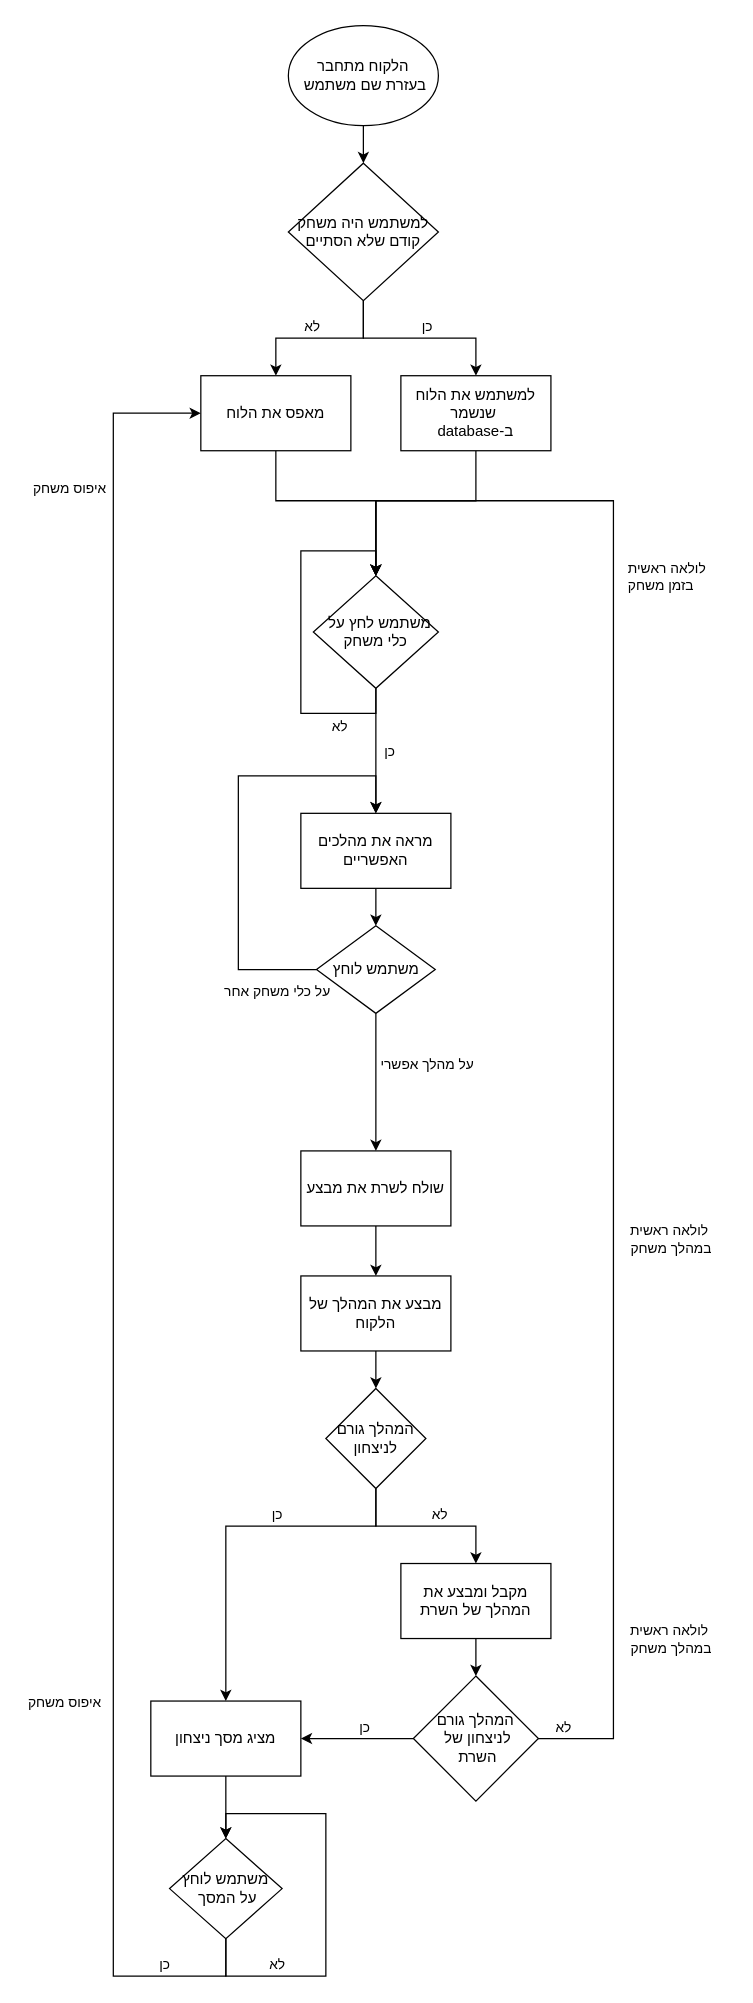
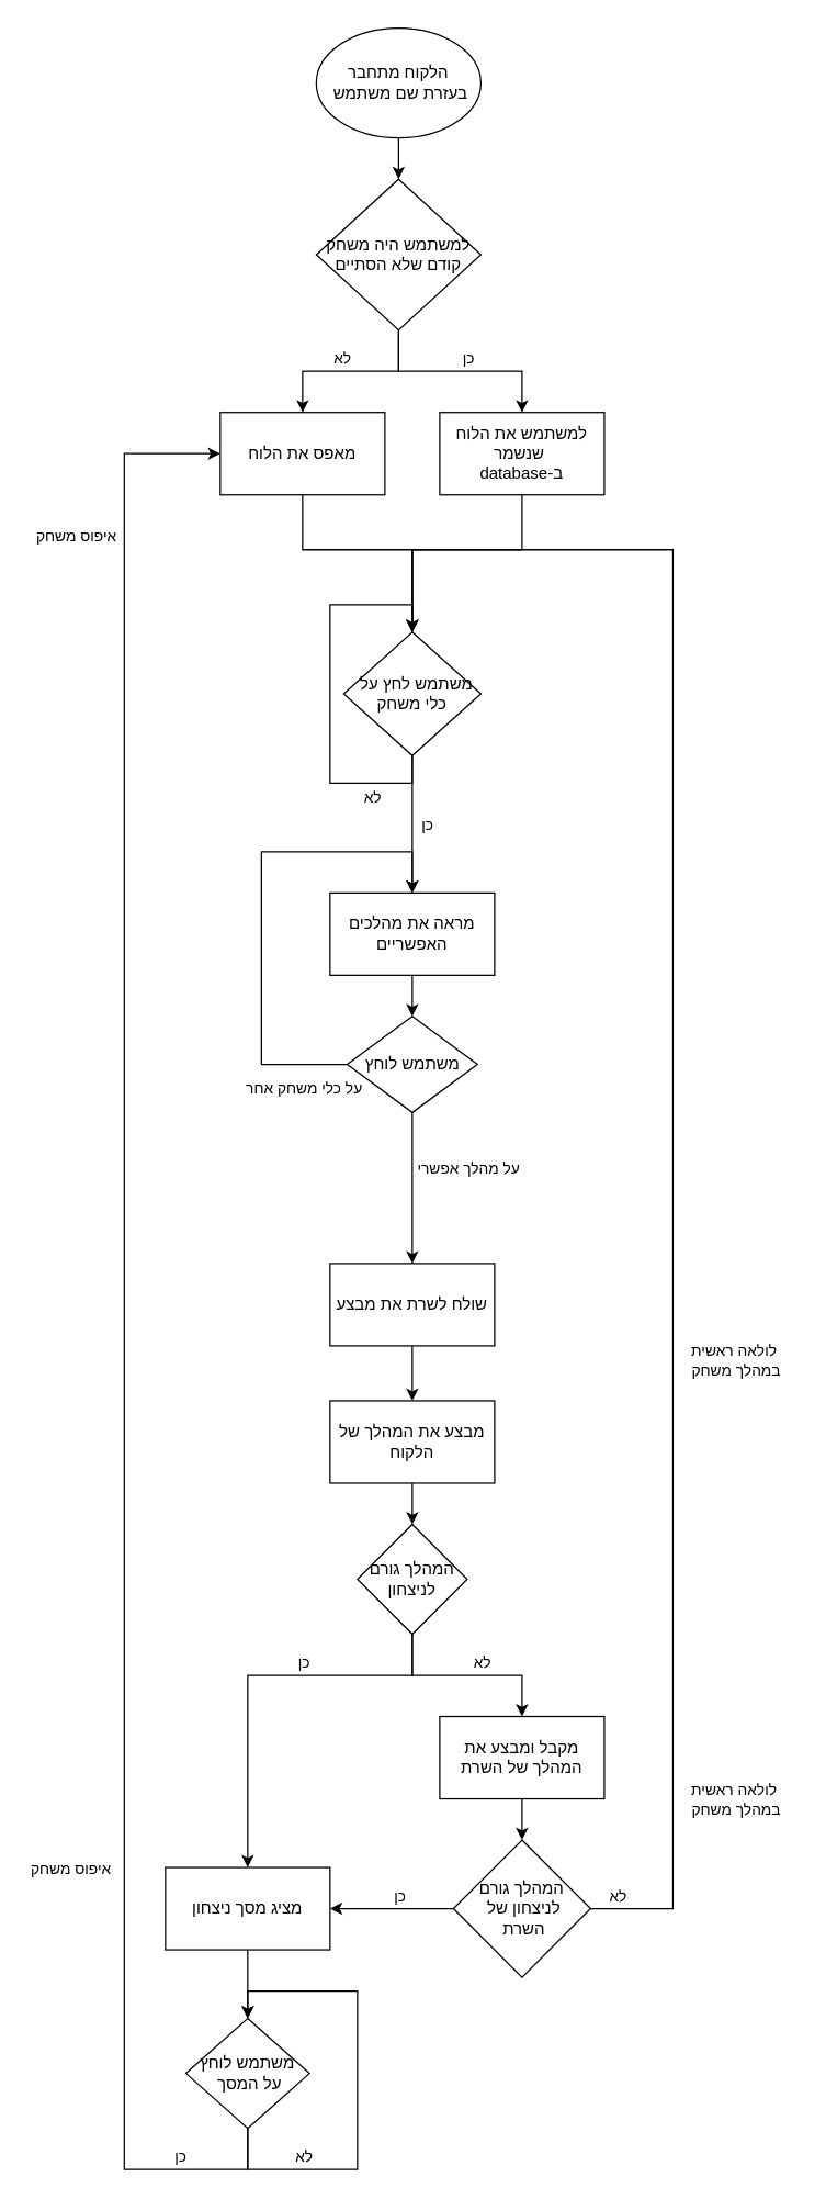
  <mxCell id="0" />
  <mxCell id="1" parent="0" />
  <mxCell id="2" style="edgeStyle=orthogonalEdgeStyle;rounded=0;orthogonalLoop=1;jettySize=auto;html=1;entryX=0.5;entryY=0;entryDx=0;entryDy=0;" edge="1" parent="1" source="3" target="24"><mxGeometry relative="1" as="geometry" /></mxCell>
  <mxCell id="3" value="מראה את מהלכים האפשריים" style="rounded=0;whiteSpace=wrap;html=1;" vertex="1" parent="1"><mxGeometry x="240" y="650" width="120" height="60" as="geometry" /></mxCell>
  <mxCell id="4" style="edgeStyle=orthogonalEdgeStyle;rounded=0;orthogonalLoop=1;jettySize=auto;html=1;exitX=0.5;exitY=1;exitDx=0;exitDy=0;" edge="1" parent="1" source="8"><mxGeometry relative="1" as="geometry"><mxPoint x="300" y="460" as="targetPoint" /><Array as="points"><mxPoint x="300" y="570" /><mxPoint x="240" y="570" /><mxPoint x="240" y="440" /><mxPoint x="300" y="440" /></Array></mxGeometry></mxCell>
  <mxCell id="5" value="לא" style="edgeLabel;html=1;align=center;verticalAlign=middle;resizable=0;points=[];" vertex="1" connectable="0" parent="4"><mxGeometry x="-0.624" y="1" relative="1" as="geometry"><mxPoint x="5" y="9" as="offset" /></mxGeometry></mxCell>
  <mxCell id="6" style="edgeStyle=orthogonalEdgeStyle;rounded=0;orthogonalLoop=1;jettySize=auto;html=1;entryX=0.5;entryY=0;entryDx=0;entryDy=0;" edge="1" parent="1" source="8" target="3"><mxGeometry relative="1" as="geometry"><mxPoint x="300" y="870" as="targetPoint" /></mxGeometry></mxCell>
  <mxCell id="7" value="כן" style="edgeLabel;html=1;align=center;verticalAlign=middle;resizable=0;points=[];" vertex="1" connectable="0" parent="6"><mxGeometry x="-0.616" y="1" relative="1" as="geometry"><mxPoint x="9" y="31" as="offset" /></mxGeometry></mxCell>
  <mxCell id="8" value="&amp;nbsp;משתמש לחץ על&amp;nbsp; כלי משחק" style="rhombus;whiteSpace=wrap;html=1;" vertex="1" parent="1"><mxGeometry x="250" y="460" width="100" height="90" as="geometry" /></mxCell>
  <mxCell id="9" style="edgeStyle=orthogonalEdgeStyle;rounded=0;orthogonalLoop=1;jettySize=auto;html=1;entryX=0.5;entryY=0;entryDx=0;entryDy=0;" edge="1" parent="1" source="10" target="15"><mxGeometry relative="1" as="geometry" /></mxCell>
  <mxCell id="10" value="הלקוח מתחבר&lt;br&gt;&amp;nbsp;בעזרת שם משתמש" style="ellipse;whiteSpace=wrap;html=1;" vertex="1" parent="1"><mxGeometry x="230" y="20" width="120" height="80" as="geometry" /></mxCell>
  <mxCell id="11" style="edgeStyle=orthogonalEdgeStyle;rounded=0;orthogonalLoop=1;jettySize=auto;html=1;entryX=0.5;entryY=0;entryDx=0;entryDy=0;" edge="1" parent="1" source="15" target="17"><mxGeometry relative="1" as="geometry" /></mxCell>
  <mxCell id="12" value="כן" style="edgeLabel;html=1;align=center;verticalAlign=middle;resizable=0;points=[];" vertex="1" connectable="0" parent="11"><mxGeometry x="0.181" relative="1" as="geometry"><mxPoint x="-9" y="-10" as="offset" /></mxGeometry></mxCell>
  <mxCell id="13" style="edgeStyle=orthogonalEdgeStyle;rounded=0;orthogonalLoop=1;jettySize=auto;html=1;entryX=0.5;entryY=0;entryDx=0;entryDy=0;" edge="1" parent="1" source="15" target="19"><mxGeometry relative="1" as="geometry" /></mxCell>
  <mxCell id="14" value="לא" style="edgeLabel;html=1;align=center;verticalAlign=middle;resizable=0;points=[];" vertex="1" connectable="0" parent="13"><mxGeometry x="0.105" y="-1" relative="1" as="geometry"><mxPoint y="-9" as="offset" /></mxGeometry></mxCell>
  <mxCell id="15" value="למשתמש היה משחק קודם שלא הסתיים" style="rhombus;whiteSpace=wrap;html=1;" vertex="1" parent="1"><mxGeometry x="230" y="130" width="120" height="110" as="geometry" /></mxCell>
  <mxCell id="16" style="edgeStyle=orthogonalEdgeStyle;rounded=0;orthogonalLoop=1;jettySize=auto;html=1;" edge="1" parent="1" source="17"><mxGeometry relative="1" as="geometry"><mxPoint x="300" y="460" as="targetPoint" /><Array as="points"><mxPoint x="380" y="400" /><mxPoint x="300" y="400" /></Array></mxGeometry></mxCell>
  <mxCell id="17" value="למשתמש את הלוח שנשמר&amp;nbsp;&lt;br&gt;database-ב" style="rounded=0;whiteSpace=wrap;html=1;" vertex="1" parent="1"><mxGeometry x="320" y="300" width="120" height="60" as="geometry" /></mxCell>
  <mxCell id="18" style="edgeStyle=orthogonalEdgeStyle;rounded=0;orthogonalLoop=1;jettySize=auto;html=1;entryX=0.5;entryY=0;entryDx=0;entryDy=0;" edge="1" parent="1" source="19" target="8"><mxGeometry relative="1" as="geometry"><mxPoint x="280" y="570" as="targetPoint" /><Array as="points"><mxPoint x="220" y="400" /><mxPoint x="300" y="400" /></Array></mxGeometry></mxCell>
  <mxCell id="19" value="מאפס את הלוח" style="rounded=0;whiteSpace=wrap;html=1;" vertex="1" parent="1"><mxGeometry x="160" y="300" width="120" height="60" as="geometry" /></mxCell>
  <mxCell id="20" style="edgeStyle=orthogonalEdgeStyle;rounded=0;orthogonalLoop=1;jettySize=auto;html=1;entryX=0.5;entryY=0;entryDx=0;entryDy=0;exitX=0;exitY=0.5;exitDx=0;exitDy=0;" edge="1" parent="1" source="24" target="3"><mxGeometry relative="1" as="geometry"><mxPoint x="430" y="830" as="targetPoint" /><Array as="points"><mxPoint x="190" y="775" /><mxPoint x="190" y="620" /><mxPoint x="300" y="620" /></Array></mxGeometry></mxCell>
  <mxCell id="21" value="על כלי משחק אחר" style="edgeLabel;html=1;align=center;verticalAlign=middle;resizable=0;points=[];" vertex="1" connectable="0" parent="20"><mxGeometry x="0.04" y="2" relative="1" as="geometry"><mxPoint x="32" y="141" as="offset" /></mxGeometry></mxCell>
  <mxCell id="22" style="edgeStyle=orthogonalEdgeStyle;rounded=0;orthogonalLoop=1;jettySize=auto;html=1;entryX=0.5;entryY=0;entryDx=0;entryDy=0;exitX=0.5;exitY=1;exitDx=0;exitDy=0;" edge="1" parent="1" source="24" target="28"><mxGeometry relative="1" as="geometry"><mxPoint x="485" y="750" as="sourcePoint" /><mxPoint x="610" y="860" as="targetPoint" /></mxGeometry></mxCell>
  <mxCell id="23" value="על מהלך אפשרי" style="edgeLabel;html=1;align=center;verticalAlign=middle;resizable=0;points=[];" vertex="1" connectable="0" parent="22"><mxGeometry x="-0.673" y="-2" relative="1" as="geometry"><mxPoint x="42" y="22" as="offset" /></mxGeometry></mxCell>
  <mxCell id="24" value="משתמש לוחץ" style="rhombus;whiteSpace=wrap;html=1;" vertex="1" parent="1"><mxGeometry x="252.5" y="740" width="95" height="70" as="geometry" /></mxCell>
  <mxCell id="25" style="edgeStyle=orthogonalEdgeStyle;rounded=0;orthogonalLoop=1;jettySize=auto;html=1;entryX=0.5;entryY=0;entryDx=0;entryDy=0;" edge="1" parent="1" source="26" target="37"><mxGeometry relative="1" as="geometry" /></mxCell>
  <mxCell id="26" value="מבצע את המהלך של הלקוח" style="rounded=0;whiteSpace=wrap;html=1;" vertex="1" parent="1"><mxGeometry x="240" y="1020" width="120" height="60" as="geometry" /></mxCell>
  <mxCell id="27" style="edgeStyle=orthogonalEdgeStyle;rounded=0;orthogonalLoop=1;jettySize=auto;html=1;entryX=0.5;entryY=0;entryDx=0;entryDy=0;" edge="1" parent="1" source="28" target="26"><mxGeometry relative="1" as="geometry" /></mxCell>
  <mxCell id="28" value="שולח לשרת את מבצע" style="rounded=0;whiteSpace=wrap;html=1;" vertex="1" parent="1"><mxGeometry x="240" y="920" width="120" height="60" as="geometry" /></mxCell>
  <mxCell id="29" style="edgeStyle=orthogonalEdgeStyle;rounded=0;orthogonalLoop=1;jettySize=auto;html=1;entryX=0.5;entryY=0;entryDx=0;entryDy=0;exitX=0.971;exitY=0.513;exitDx=0;exitDy=0;exitPerimeter=0;" edge="1" parent="1" source="48" target="8"><mxGeometry relative="1" as="geometry"><mxPoint x="770" y="670" as="targetPoint" /><Array as="points"><mxPoint x="427" y="1390" /><mxPoint x="490" y="1390" /><mxPoint x="490" y="400" /><mxPoint x="300" y="400" /></Array></mxGeometry></mxCell>
  <mxCell id="30" value="לא" style="edgeLabel;html=1;align=center;verticalAlign=middle;resizable=0;points=[];" vertex="1" connectable="0" parent="29"><mxGeometry x="-0.967" y="2" relative="1" as="geometry"><mxPoint x="2" y="-8" as="offset" /></mxGeometry></mxCell>
  <mxCell id="31" style="edgeStyle=orthogonalEdgeStyle;rounded=0;orthogonalLoop=1;jettySize=auto;html=1;entryX=0.5;entryY=0;entryDx=0;entryDy=0;" edge="1" parent="1" source="32" target="48"><mxGeometry relative="1" as="geometry" /></mxCell>
  <mxCell id="32" value="מקבל ומבצע את המהלך של השרת" style="rounded=0;whiteSpace=wrap;html=1;" vertex="1" parent="1"><mxGeometry x="320" y="1250" width="120" height="60" as="geometry" /></mxCell>
  <mxCell id="33" style="edgeStyle=orthogonalEdgeStyle;rounded=0;orthogonalLoop=1;jettySize=auto;html=1;entryX=0.5;entryY=0;entryDx=0;entryDy=0;" edge="1" parent="1" source="37" target="32"><mxGeometry relative="1" as="geometry" /></mxCell>
  <mxCell id="34" value="לא" style="edgeLabel;html=1;align=center;verticalAlign=middle;resizable=0;points=[];" vertex="1" connectable="0" parent="33"><mxGeometry x="0.197" y="2" relative="1" as="geometry"><mxPoint x="-4" y="-8" as="offset" /></mxGeometry></mxCell>
  <mxCell id="35" style="edgeStyle=orthogonalEdgeStyle;rounded=0;orthogonalLoop=1;jettySize=auto;html=1;entryX=0.5;entryY=0;entryDx=0;entryDy=0;" edge="1" parent="1" source="37" target="39"><mxGeometry relative="1" as="geometry"><Array as="points"><mxPoint x="300" y="1220" /><mxPoint x="180" y="1220" /></Array></mxGeometry></mxCell>
  <mxCell id="36" value="כן" style="edgeLabel;html=1;align=center;verticalAlign=middle;resizable=0;points=[];" vertex="1" connectable="0" parent="35"><mxGeometry x="0.101" y="-2" relative="1" as="geometry"><mxPoint x="42" y="-20" as="offset" /></mxGeometry></mxCell>
  <mxCell id="37" value="המהלך גורם לניצחון" style="rhombus;whiteSpace=wrap;html=1;" vertex="1" parent="1"><mxGeometry x="260" y="1110" width="80" height="80" as="geometry" /></mxCell>
  <mxCell id="38" style="edgeStyle=orthogonalEdgeStyle;rounded=0;orthogonalLoop=1;jettySize=auto;html=1;entryX=0.5;entryY=0;entryDx=0;entryDy=0;" edge="1" parent="1" source="39" target="45"><mxGeometry relative="1" as="geometry" /></mxCell>
  <mxCell id="39" value="מציג מסך ניצחון" style="rounded=0;whiteSpace=wrap;html=1;" vertex="1" parent="1"><mxGeometry x="120" y="1360" width="120" height="60" as="geometry" /></mxCell>
  <mxCell id="40" style="edgeStyle=orthogonalEdgeStyle;rounded=0;orthogonalLoop=1;jettySize=auto;html=1;entryX=0;entryY=0.5;entryDx=0;entryDy=0;exitX=0.5;exitY=1;exitDx=0;exitDy=0;" edge="1" parent="1" source="45" target="19"><mxGeometry relative="1" as="geometry"><mxPoint x="120" y="320" as="targetPoint" /><mxPoint x="130" y="1390" as="sourcePoint" /><Array as="points"><mxPoint x="180" y="1580" /><mxPoint x="90" y="1580" /><mxPoint x="90" y="330" /></Array></mxGeometry></mxCell>
  <mxCell id="41" value="כן" style="edgeLabel;html=1;align=center;verticalAlign=middle;resizable=0;points=[];" vertex="1" connectable="0" parent="40"><mxGeometry x="-0.961" relative="1" as="geometry"><mxPoint x="-50" y="-8" as="offset" /></mxGeometry></mxCell>
  <mxCell id="42" value="איפוס משחק" style="edgeLabel;html=1;align=center;verticalAlign=middle;resizable=0;points=[];" vertex="1" connectable="0" parent="40"><mxGeometry x="-0.52" y="-1" relative="1" as="geometry"><mxPoint x="-41" y="6" as="offset" /></mxGeometry></mxCell>
  <mxCell id="43" style="edgeStyle=orthogonalEdgeStyle;rounded=0;orthogonalLoop=1;jettySize=auto;html=1;entryX=0.5;entryY=0;entryDx=0;entryDy=0;exitX=0.5;exitY=1;exitDx=0;exitDy=0;" edge="1" parent="1" source="45" target="45"><mxGeometry relative="1" as="geometry"><mxPoint x="250" y="1480" as="targetPoint" /><Array as="points"><mxPoint x="180" y="1580" /><mxPoint x="260" y="1580" /><mxPoint x="260" y="1450" /><mxPoint x="180" y="1450" /></Array></mxGeometry></mxCell>
  <mxCell id="44" value="לא" style="edgeLabel;html=1;align=center;verticalAlign=middle;resizable=0;points=[];" vertex="1" connectable="0" parent="43"><mxGeometry x="-0.754" y="1" relative="1" as="geometry"><mxPoint x="28" y="-9" as="offset" /></mxGeometry></mxCell>
  <mxCell id="45" value="משתמש לוחץ&lt;br&gt;&amp;nbsp;על המסך" style="rhombus;whiteSpace=wrap;html=1;" vertex="1" parent="1"><mxGeometry x="135" y="1470" width="90" height="80" as="geometry" /></mxCell>
  <mxCell id="46" style="edgeStyle=orthogonalEdgeStyle;rounded=0;orthogonalLoop=1;jettySize=auto;html=1;entryX=1;entryY=0.5;entryDx=0;entryDy=0;exitX=0;exitY=0.5;exitDx=0;exitDy=0;" edge="1" parent="1" source="48" target="39"><mxGeometry relative="1" as="geometry"><Array as="points"><mxPoint x="250" y="1390" /><mxPoint x="250" y="1390" /></Array></mxGeometry></mxCell>
  <mxCell id="47" value="כן" style="edgeLabel;html=1;align=center;verticalAlign=middle;resizable=0;points=[];" vertex="1" connectable="0" parent="46"><mxGeometry x="-0.812" y="-1" relative="1" as="geometry"><mxPoint x="-32" y="-9" as="offset" /></mxGeometry></mxCell>
  <mxCell id="48" value="המהלך גורם&lt;br&gt;&amp;nbsp;לניצחון של&lt;br&gt;&amp;nbsp;השרת" style="rhombus;whiteSpace=wrap;html=1;" vertex="1" parent="1"><mxGeometry x="330" y="1340" width="100" height="100" as="geometry" /></mxCell>
  <mxCell id="49" value="&lt;span style=&quot;font-size: 11px; background-color: rgb(255, 255, 255);&quot;&gt;איפוס משחק&lt;/span&gt;" style="text;html=1;align=center;verticalAlign=middle;resizable=0;points=[];autosize=1;strokeColor=none;fillColor=none;" vertex="1" parent="1"><mxGeometry x="20" y="380" width="70" height="20" as="geometry" /></mxCell>
- <mxCell id="50" value="&lt;span style=&quot;font-size: 11px; text-align: center; background-color: rgb(255, 255, 255);&quot;&gt;לולאה ראשית בזמן משחק&lt;/span&gt;" style="text;whiteSpace=wrap;html=1;" vertex="1" parent="1"><mxGeometry x="500" y="440" width="80" height="30" as="geometry" /></mxCell>
  <mxCell id="51" value="&lt;span style=&quot;color: rgb(0, 0, 0); font-family: Helvetica; font-size: 11px; font-style: normal; font-variant-ligatures: normal; font-variant-caps: normal; font-weight: 400; letter-spacing: normal; orphans: 2; text-indent: 0px; text-transform: none; widows: 2; word-spacing: 0px; -webkit-text-stroke-width: 0px; background-color: rgb(255, 255, 255); text-decoration-thickness: initial; text-decoration-style: initial; text-decoration-color: initial; float: none; display: inline !important;&quot;&gt;לולאה ראשית&lt;br&gt;&amp;nbsp;במהלך משחק&lt;/span&gt;" style="text;whiteSpace=wrap;html=1;align=center;" vertex="1" parent="1"><mxGeometry x="490" y="1290" width="90" height="30" as="geometry" /></mxCell>
  <mxCell id="52" value="&lt;span style=&quot;color: rgb(0, 0, 0); font-family: Helvetica; font-size: 11px; font-style: normal; font-variant-ligatures: normal; font-variant-caps: normal; font-weight: 400; letter-spacing: normal; orphans: 2; text-indent: 0px; text-transform: none; widows: 2; word-spacing: 0px; -webkit-text-stroke-width: 0px; background-color: rgb(255, 255, 255); text-decoration-thickness: initial; text-decoration-style: initial; text-decoration-color: initial; float: none; display: inline !important;&quot;&gt;לולאה ראשית&lt;br&gt;&amp;nbsp;במהלך משחק&lt;/span&gt;" style="text;whiteSpace=wrap;html=1;align=center;" vertex="1" parent="1"><mxGeometry x="490" y="970" width="90" height="30" as="geometry" /></mxCell>
